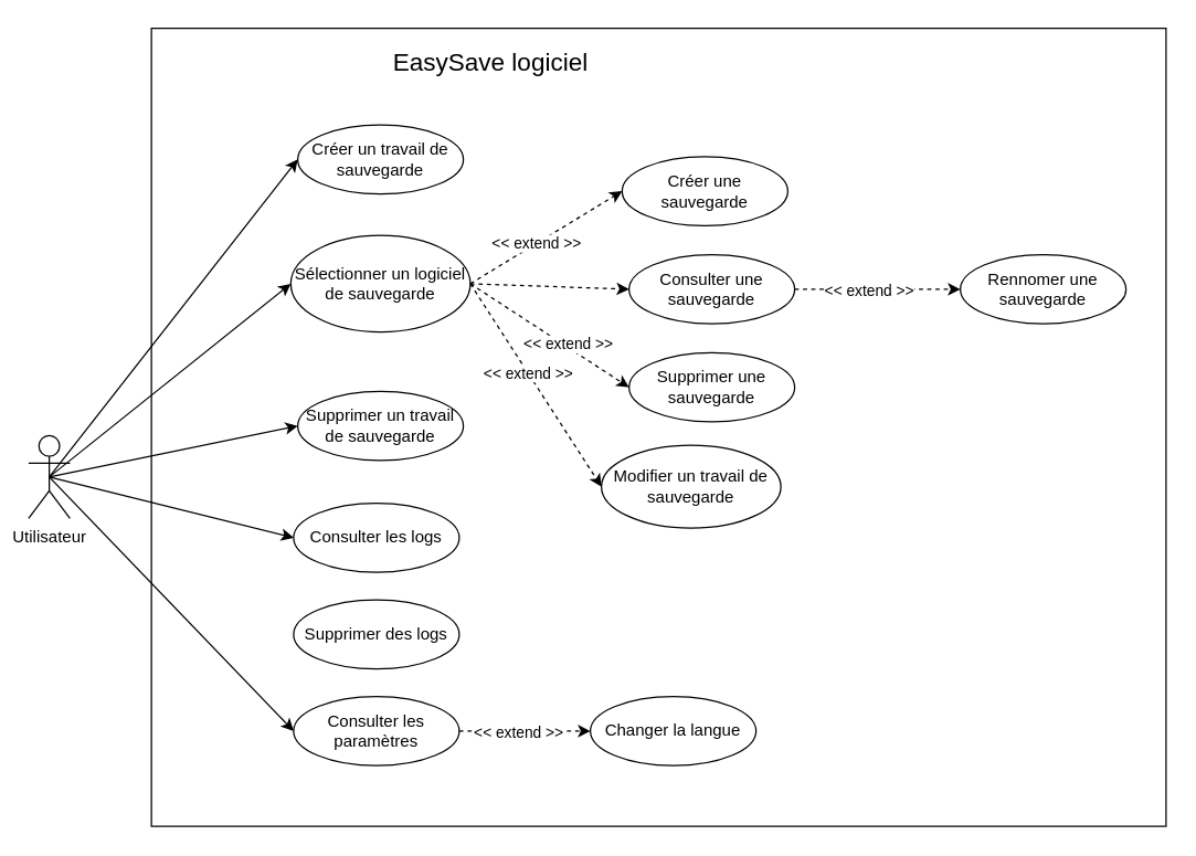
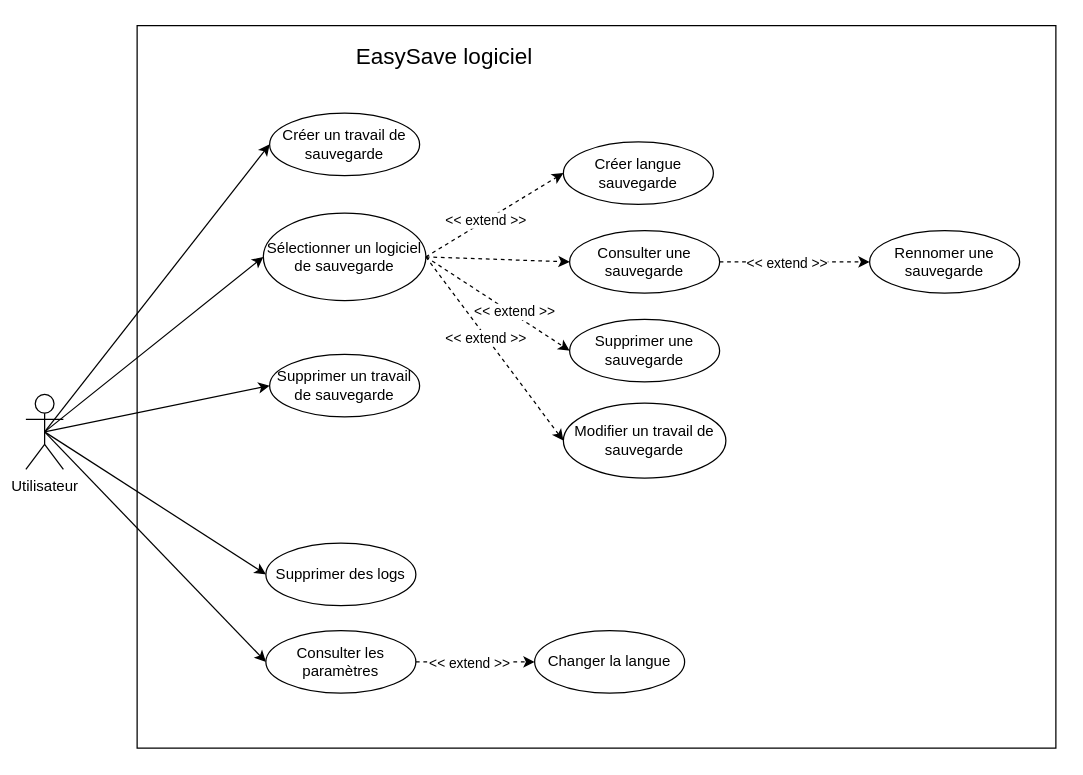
  <mxCell id="0" />
  <mxCell id="1" parent="0" />
  <mxCell id="2" value="" style="rounded=0;whiteSpace=wrap;html=1;" vertex="1" parent="1"><mxGeometry x="109" y="20" width="735" height="578" as="geometry" /></mxCell>
- <mxCell id="3" style="rounded=0;orthogonalLoop=1;jettySize=auto;html=1;exitX=0.5;exitY=0.5;exitDx=0;exitDy=0;exitPerimeter=0;entryX=0;entryY=0.5;entryDx=0;entryDy=0;" edge="1" parent="1" source="9" target="11"><mxGeometry relative="1" as="geometry" /></mxCell>
+ <mxCell id="4" style="rounded=0;orthogonalLoop=1;jettySize=auto;html=1;exitX=0.5;exitY=0.5;exitDx=0;exitDy=0;exitPerimeter=0;entryX=0;entryY=0.5;entryDx=0;entryDy=0;" edge="1" parent="1" source="9" target="14"><mxGeometry relative="1" as="geometry" /></mxCell>
  <mxCell id="5" style="rounded=0;orthogonalLoop=1;jettySize=auto;html=1;exitX=0.5;exitY=0.5;exitDx=0;exitDy=0;exitPerimeter=0;entryX=0;entryY=0.5;entryDx=0;entryDy=0;" edge="1" parent="1" source="9" target="17"><mxGeometry relative="1" as="geometry" /></mxCell>
  <mxCell id="6" style="rounded=0;orthogonalLoop=1;jettySize=auto;html=1;exitX=0.5;exitY=0.5;exitDx=0;exitDy=0;exitPerimeter=0;entryX=0;entryY=0.5;entryDx=0;entryDy=0;" edge="1" parent="1" source="9" target="23"><mxGeometry relative="1" as="geometry" /></mxCell>
  <mxCell id="7" style="rounded=0;orthogonalLoop=1;jettySize=auto;html=1;exitX=0.5;exitY=0.5;exitDx=0;exitDy=0;exitPerimeter=0;entryX=0;entryY=0.5;entryDx=0;entryDy=0;" edge="1" parent="1" source="9" target="27"><mxGeometry relative="1" as="geometry" /></mxCell>
  <mxCell id="8" style="rounded=0;orthogonalLoop=1;jettySize=auto;html=1;exitX=0.5;exitY=0.5;exitDx=0;exitDy=0;exitPerimeter=0;entryX=0;entryY=0.5;entryDx=0;entryDy=0;" edge="1" parent="1" source="9" target="33"><mxGeometry relative="1" as="geometry" /></mxCell>
  <mxCell id="9" value="Utilisateur" style="shape=umlActor;verticalLabelPosition=bottom;verticalAlign=top;html=1;outlineConnect=0;" vertex="1" parent="1"><mxGeometry x="20" y="315" width="30" height="60" as="geometry" /></mxCell>
  <mxCell id="10" value="EasySave logiciel" style="text;html=1;align=center;verticalAlign=middle;whiteSpace=wrap;rounded=0;fontSize=18;" vertex="1" parent="1"><mxGeometry x="110" y="30" width="490" height="30" as="geometry" /></mxCell>
- <mxCell id="11" value="Consulter les logs" style="ellipse;whiteSpace=wrap;html=1;" vertex="1" parent="1"><mxGeometry x="212" y="364" width="120" height="50" as="geometry" /></mxCell>
  <mxCell id="12" value="Rennomer une sauvegarde" style="ellipse;whiteSpace=wrap;html=1;" vertex="1" parent="1"><mxGeometry x="695" y="184" width="120" height="50" as="geometry" /></mxCell>
- <mxCell id="13" value="Créer une sauvegarde" style="ellipse;whiteSpace=wrap;html=1;" vertex="1" parent="1"><mxGeometry x="450" y="113" width="120" height="50" as="geometry" /></mxCell>
+ <mxCell id="13" value="Créer langue sauvegarde" style="ellipse;whiteSpace=wrap;html=1;" vertex="1" parent="1"><mxGeometry x="450" y="113" width="120" height="50" as="geometry" /></mxCell>
  <mxCell id="14" value="Supprimer des logs" style="ellipse;whiteSpace=wrap;html=1;" vertex="1" parent="1"><mxGeometry x="212" y="434" width="120" height="50" as="geometry" /></mxCell>
  <mxCell id="15" value="Consulter une sauvegarde" style="ellipse;whiteSpace=wrap;html=1;" vertex="1" parent="1"><mxGeometry x="455" y="184" width="120" height="50" as="geometry" /></mxCell>
  <mxCell id="16" value="Supprimer une sauvegarde" style="ellipse;whiteSpace=wrap;html=1;" vertex="1" parent="1"><mxGeometry x="455" y="255" width="120" height="50" as="geometry" /></mxCell>
  <mxCell id="17" value="Consulter les paramètres" style="ellipse;whiteSpace=wrap;html=1;" vertex="1" parent="1"><mxGeometry x="212" y="504" width="120" height="50" as="geometry" /></mxCell>
  <mxCell id="18" value="Changer la langue" style="ellipse;whiteSpace=wrap;html=1;" vertex="1" parent="1"><mxGeometry x="427" y="504" width="120" height="50" as="geometry" /></mxCell>
  <mxCell id="19" value="" style="endArrow=classic;dashed=1;html=1;rounded=0;endFill=1;entryX=0;entryY=0.5;entryDx=0;entryDy=0;exitX=1;exitY=0.5;exitDx=0;exitDy=0;" edge="1" parent="1" target="18" source="17"><mxGeometry width="50" height="50" relative="1" as="geometry"><mxPoint x="335" y="540" as="sourcePoint" /><mxPoint x="385" y="490" as="targetPoint" /></mxGeometry></mxCell>
  <mxCell id="20" value="&amp;lt;&amp;lt; extend &amp;gt;&amp;gt;" style="edgeLabel;html=1;align=center;verticalAlign=middle;resizable=0;points=[];" vertex="1" connectable="0" parent="19"><mxGeometry x="-0.125" relative="1" as="geometry"><mxPoint as="offset" /></mxGeometry></mxCell>
  <mxCell id="21" value="" style="endArrow=classic;dashed=1;html=1;rounded=0;endFill=1;entryX=0;entryY=0.5;entryDx=0;entryDy=0;exitX=1;exitY=0.5;exitDx=0;exitDy=0;" edge="1" parent="1" target="12" source="15"><mxGeometry width="50" height="50" relative="1" as="geometry"><mxPoint x="741" y="160" as="sourcePoint" /><mxPoint x="811" y="125" as="targetPoint" /></mxGeometry></mxCell>
  <mxCell id="22" value="&amp;lt;&amp;lt; extend &amp;gt;&amp;gt;" style="edgeLabel;html=1;align=center;verticalAlign=middle;resizable=0;points=[];" vertex="1" connectable="0" parent="21"><mxGeometry x="-0.125" relative="1" as="geometry"><mxPoint as="offset" /></mxGeometry></mxCell>
  <mxCell id="23" value="Créer un travail de sauvegarde" style="ellipse;whiteSpace=wrap;html=1;" vertex="1" parent="1"><mxGeometry x="215" y="90" width="120" height="50" as="geometry" /></mxCell>
  <mxCell id="24" style="rounded=0;orthogonalLoop=1;jettySize=auto;html=1;exitX=1;exitY=0.5;exitDx=0;exitDy=0;entryX=0;entryY=0.5;entryDx=0;entryDy=0;dashed=1;" edge="1" parent="1" source="27" target="16"><mxGeometry relative="1" as="geometry" /></mxCell>
  <mxCell id="25" value="&amp;lt;&amp;lt; extend &amp;gt;&amp;gt;" style="edgeLabel;html=1;align=center;verticalAlign=middle;resizable=0;points=[];" vertex="1" connectable="0" parent="24"><mxGeometry x="0.202" y="2" relative="1" as="geometry"><mxPoint as="offset" /></mxGeometry></mxCell>
  <mxCell id="26" style="rounded=0;orthogonalLoop=1;jettySize=auto;html=1;exitX=1;exitY=0.5;exitDx=0;exitDy=0;entryX=0;entryY=0.5;entryDx=0;entryDy=0;dashed=1;" edge="1" parent="1" source="27" target="15"><mxGeometry relative="1" as="geometry" /></mxCell>
  <mxCell id="27" value="Sélectionner un logiciel de sauvegarde" style="ellipse;whiteSpace=wrap;html=1;" vertex="1" parent="1"><mxGeometry x="210" y="170" width="130" height="70" as="geometry" /></mxCell>
  <mxCell id="28" value="" style="endArrow=classic;dashed=1;html=1;rounded=0;endFill=1;entryX=0;entryY=0.5;entryDx=0;entryDy=0;exitX=1;exitY=0.5;exitDx=0;exitDy=0;" edge="1" parent="1" source="27" target="13"><mxGeometry width="50" height="50" relative="1" as="geometry"><mxPoint x="330" y="210" as="sourcePoint" /><mxPoint x="450" y="290" as="targetPoint" /></mxGeometry></mxCell>
  <mxCell id="29" value="&amp;lt;&amp;lt; extend &amp;gt;&amp;gt;" style="edgeLabel;html=1;align=center;verticalAlign=middle;resizable=0;points=[];" vertex="1" connectable="0" parent="28"><mxGeometry x="-0.125" relative="1" as="geometry"><mxPoint as="offset" /></mxGeometry></mxCell>
- <mxCell id="30" value="Modifier un travail de sauvegarde" style="ellipse;whiteSpace=wrap;html=1;" vertex="1" parent="1"><mxGeometry x="435" y="322" width="130" height="60" as="geometry" /></mxCell>
+ <mxCell id="30" value="Modifier un travail de sauvegarde" style="ellipse;whiteSpace=wrap;html=1;" vertex="1" parent="1"><mxGeometry x="450" y="322" width="130" height="60" as="geometry" /></mxCell>
  <mxCell id="31" value="" style="endArrow=classic;dashed=1;html=1;rounded=0;endFill=1;entryX=0;entryY=0.5;entryDx=0;entryDy=0;exitX=1;exitY=0.5;exitDx=0;exitDy=0;" edge="1" parent="1" source="27" target="30"><mxGeometry width="50" height="50" relative="1" as="geometry"><mxPoint x="350" y="250" as="sourcePoint" /><mxPoint x="460" y="215" as="targetPoint" /></mxGeometry></mxCell>
  <mxCell id="32" value="&amp;lt;&amp;lt; extend &amp;gt;&amp;gt;" style="edgeLabel;html=1;align=center;verticalAlign=middle;resizable=0;points=[];" vertex="1" connectable="0" parent="31"><mxGeometry x="-0.125" relative="1" as="geometry"><mxPoint as="offset" /></mxGeometry></mxCell>
  <mxCell id="33" value="Supprimer un travail de sauvegarde" style="ellipse;whiteSpace=wrap;html=1;" vertex="1" parent="1"><mxGeometry x="215" y="283" width="120" height="50" as="geometry" /></mxCell>
